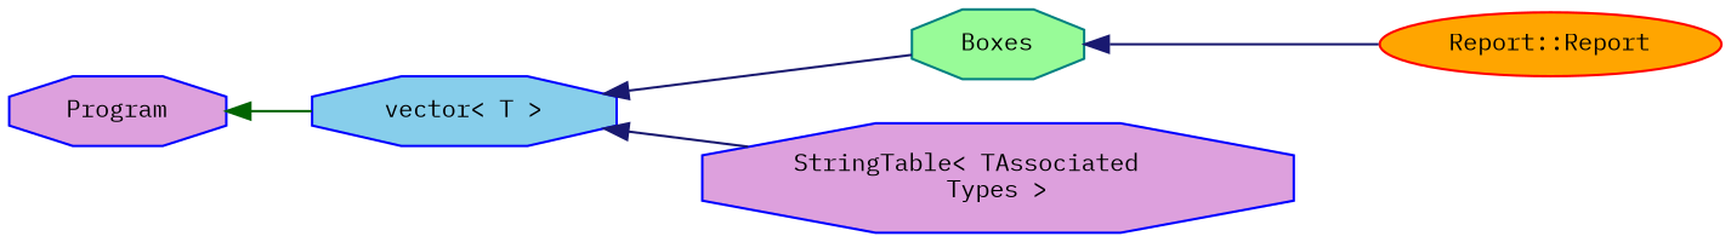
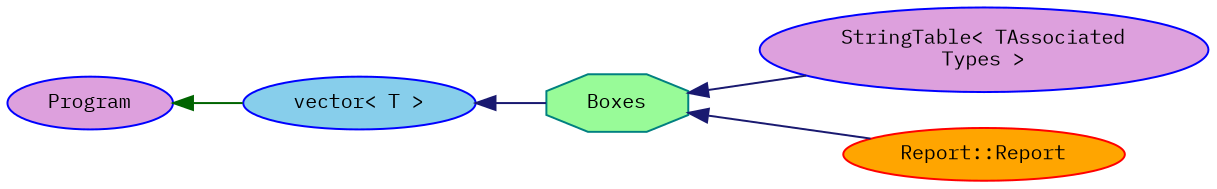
  digraph {
    fontname="IBM Plex Mono"
    rankdir=LR
    node [color=blue fillcolor=plum fontname="IBM Plex Mono" fontsize=10 shape=octagon style=filled]
    edge [color=midnightblue dir=back fontname="IBM Plex Mono" fontsize=10 labelfontname=Helvetica labelfontsize=10 style=solid]
-   n1 [fillcolor=skyblue height=0.2 label="vector\< T \>" width=0.4]
+   n1 [fillcolor=skyblue height=0.2 label="vector\< T \>" shape=ellipse width=0.4]
    n2 [color=teal fillcolor=palegreen height=0.2 label=Boxes width=0.4]
-   n3 [height=0.2 label="StringTable\< TAssociated\lTypes \>" width=0.4]
+   n3 [height=0.2 label="StringTable\< TAssociated\lTypes \>" shape=ellipse width=0.4]
    n4 [color=red fillcolor=orange height=0.2 label="Report::Report" shape=ellipse width=0.4]
-   n5 [height=0.2 label=Program width=0.4]
+   n5 [height=0.2 label=Program shape=ellipse width=0.4]
    n1 -> n2
-   n1 -> n3
+   n2 -> n3
    n2 -> n4
    n5 -> n1 [color=darkgreen]
  }
